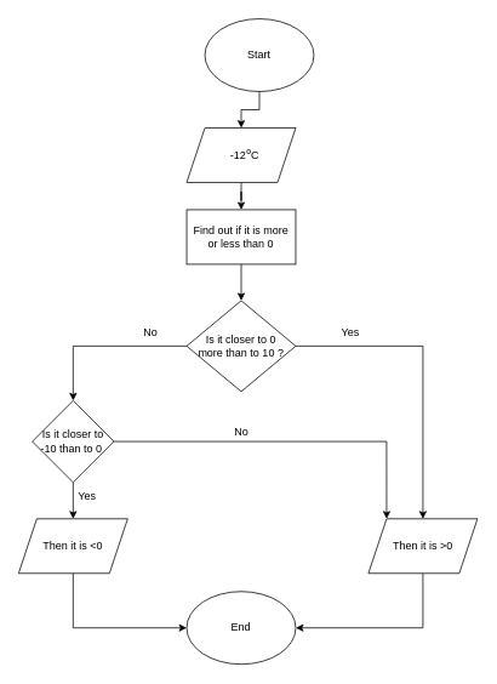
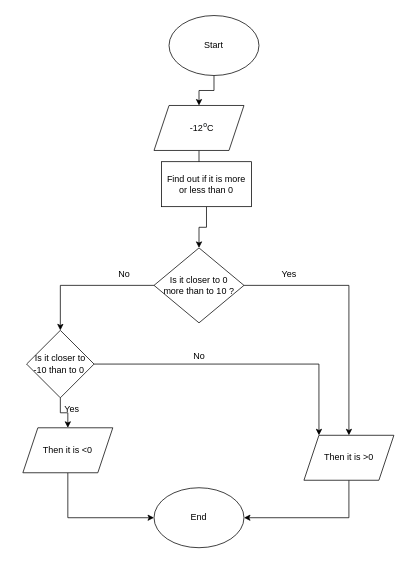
  <mxCell id="0" />
  <mxCell id="1" parent="0" />
  <mxCell id="2" value="" style="edgeStyle=orthogonalEdgeStyle;rounded=0;orthogonalLoop=1;jettySize=auto;html=1;" edge="1" parent="1" source="3" target="5"><mxGeometry relative="1" as="geometry" /></mxCell>
  <mxCell id="3" value="Start" style="ellipse;whiteSpace=wrap;html=1;aspect=fixed;" vertex="1" parent="1"><mxGeometry x="225" y="20" width="120" height="80" as="geometry" /></mxCell>
  <mxCell id="4" value="" style="edgeStyle=orthogonalEdgeStyle;rounded=0;orthogonalLoop=1;jettySize=auto;html=1;" edge="1" parent="1" source="5" target="8"><mxGeometry relative="1" as="geometry" /></mxCell>
  <mxCell id="5" value="-12&lt;span style=&quot;color: rgb(60, 64, 67); font-family: Roboto, Arial, sans-serif; font-size: 14px; letter-spacing: 0.2px; text-align: start;&quot;&gt;º&lt;/span&gt;" style="shape=parallelogram;perimeter=parallelogramPerimeter;whiteSpace=wrap;html=1;fixedSize=1;" vertex="1" parent="1"><mxGeometry x="205" y="140" width="120" height="60" as="geometry" /></mxCell>
  <mxCell id="6" value="C" style="text;html=1;align=center;verticalAlign=middle;resizable=0;points=[];autosize=1;strokeColor=none;fillColor=none;" vertex="1" parent="1"><mxGeometry x="265" y="155" width="30" height="30" as="geometry" /></mxCell>
  <mxCell id="7" value="" style="edgeStyle=orthogonalEdgeStyle;rounded=0;orthogonalLoop=1;jettySize=auto;html=1;" edge="1" parent="1" source="8" target="11"><mxGeometry relative="1" as="geometry" /></mxCell>
- <mxCell id="8" value="Find out if it is more or less than 0" style="whiteSpace=wrap;html=1;" vertex="1" parent="1"><mxGeometry x="205" y="230" width="120" height="60" as="geometry" /></mxCell>
+ <mxCell id="8" value="Find out if it is more or less than 0" style="whiteSpace=wrap;html=1;" vertex="1" parent="1"><mxGeometry x="215" y="215" width="120" height="60" as="geometry" /></mxCell>
  <mxCell id="9" value="" style="edgeStyle=orthogonalEdgeStyle;rounded=0;orthogonalLoop=1;jettySize=auto;html=1;" edge="1" parent="1" source="11" target="14"><mxGeometry relative="1" as="geometry" /></mxCell>
  <mxCell id="10" value="" style="edgeStyle=orthogonalEdgeStyle;rounded=0;orthogonalLoop=1;jettySize=auto;html=1;" edge="1" parent="1" source="11" target="20"><mxGeometry relative="1" as="geometry" /></mxCell>
  <mxCell id="11" value="Is it closer to 0 &lt;br&gt;more than to 10 ?" style="rhombus;whiteSpace=wrap;html=1;" vertex="1" parent="1"><mxGeometry x="205" y="330" width="120" height="100" as="geometry" /></mxCell>
  <mxCell id="12" value="" style="edgeStyle=orthogonalEdgeStyle;rounded=0;orthogonalLoop=1;jettySize=auto;html=1;" edge="1" parent="1" source="14" target="17"><mxGeometry relative="1" as="geometry" /></mxCell>
  <mxCell id="13" style="edgeStyle=orthogonalEdgeStyle;rounded=0;orthogonalLoop=1;jettySize=auto;html=1;exitX=1;exitY=0.5;exitDx=0;exitDy=0;entryX=0.167;entryY=0;entryDx=0;entryDy=0;entryPerimeter=0;" edge="1" parent="1" source="14" target="20"><mxGeometry relative="1" as="geometry" /></mxCell>
  <mxCell id="14" value="Is it closer to -10 than to 0&amp;nbsp;" style="rhombus;whiteSpace=wrap;html=1;" vertex="1" parent="1"><mxGeometry x="35" y="440" width="90" height="90" as="geometry" /></mxCell>
  <mxCell id="15" value="No" style="text;html=1;align=center;verticalAlign=middle;resizable=0;points=[];autosize=1;strokeColor=none;fillColor=none;" vertex="1" parent="1"><mxGeometry x="145" y="350" width="40" height="30" as="geometry" /></mxCell>
  <mxCell id="16" style="edgeStyle=orthogonalEdgeStyle;rounded=0;orthogonalLoop=1;jettySize=auto;html=1;exitX=0.5;exitY=1;exitDx=0;exitDy=0;entryX=0;entryY=0.5;entryDx=0;entryDy=0;" edge="1" parent="1" source="17" target="21"><mxGeometry relative="1" as="geometry" /></mxCell>
- <mxCell id="17" value="Then it is &amp;lt;0" style="shape=parallelogram;perimeter=parallelogramPerimeter;whiteSpace=wrap;html=1;fixedSize=1;" vertex="1" parent="1"><mxGeometry x="20" y="570" width="120" height="60" as="geometry" /></mxCell>
+ <mxCell id="17" value="Then it is &amp;lt;0" style="shape=parallelogram;perimeter=parallelogramPerimeter;whiteSpace=wrap;html=1;fixedSize=1;" vertex="1" parent="1"><mxGeometry x="30" y="570" width="120" height="60" as="geometry" /></mxCell>
  <mxCell id="18" value="Yes" style="text;html=1;align=center;verticalAlign=middle;resizable=0;points=[];autosize=1;strokeColor=none;fillColor=none;" vertex="1" parent="1"><mxGeometry x="75" y="530" width="40" height="30" as="geometry" /></mxCell>
  <mxCell id="19" style="edgeStyle=orthogonalEdgeStyle;rounded=0;orthogonalLoop=1;jettySize=auto;html=1;exitX=0.5;exitY=1;exitDx=0;exitDy=0;entryX=1;entryY=0.5;entryDx=0;entryDy=0;" edge="1" parent="1" source="20" target="21"><mxGeometry relative="1" as="geometry" /></mxCell>
- <mxCell id="20" value="Then it is &amp;gt;0" style="shape=parallelogram;perimeter=parallelogramPerimeter;whiteSpace=wrap;html=1;fixedSize=1;" vertex="1" parent="1"><mxGeometry x="405" y="570" width="120" height="60" as="geometry" /></mxCell>
+ <mxCell id="20" value="Then it is &amp;gt;0" style="shape=parallelogram;perimeter=parallelogramPerimeter;whiteSpace=wrap;html=1;fixedSize=1;" vertex="1" parent="1"><mxGeometry x="405" y="580" width="120" height="60" as="geometry" /></mxCell>
  <mxCell id="21" value="End" style="ellipse;whiteSpace=wrap;html=1;" vertex="1" parent="1"><mxGeometry x="205" y="650" width="120" height="80" as="geometry" /></mxCell>
  <mxCell id="22" value="Yes" style="text;html=1;align=center;verticalAlign=middle;resizable=0;points=[];autosize=1;strokeColor=none;fillColor=none;" vertex="1" parent="1"><mxGeometry x="365" y="350" width="40" height="30" as="geometry" /></mxCell>
  <mxCell id="23" value="No" style="text;html=1;align=center;verticalAlign=middle;resizable=0;points=[];autosize=1;strokeColor=none;fillColor=none;" vertex="1" parent="1"><mxGeometry x="245" y="460" width="40" height="30" as="geometry" /></mxCell>
